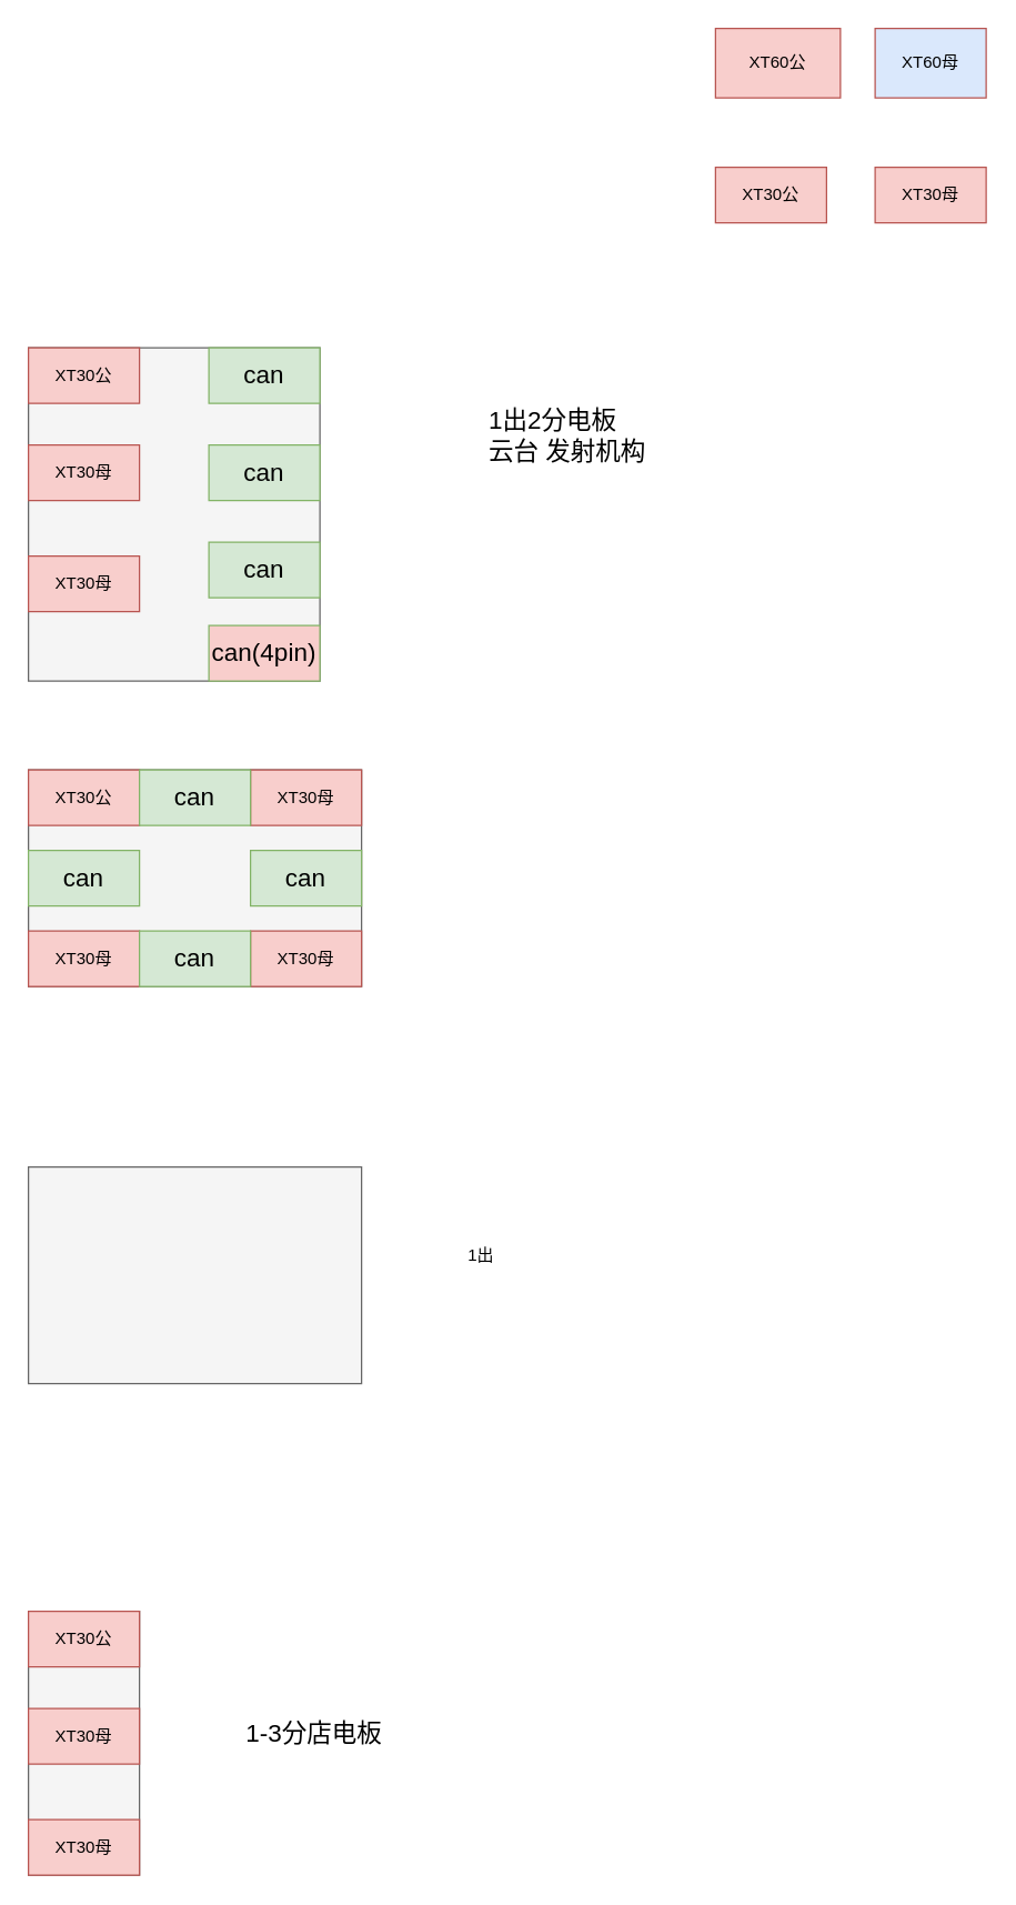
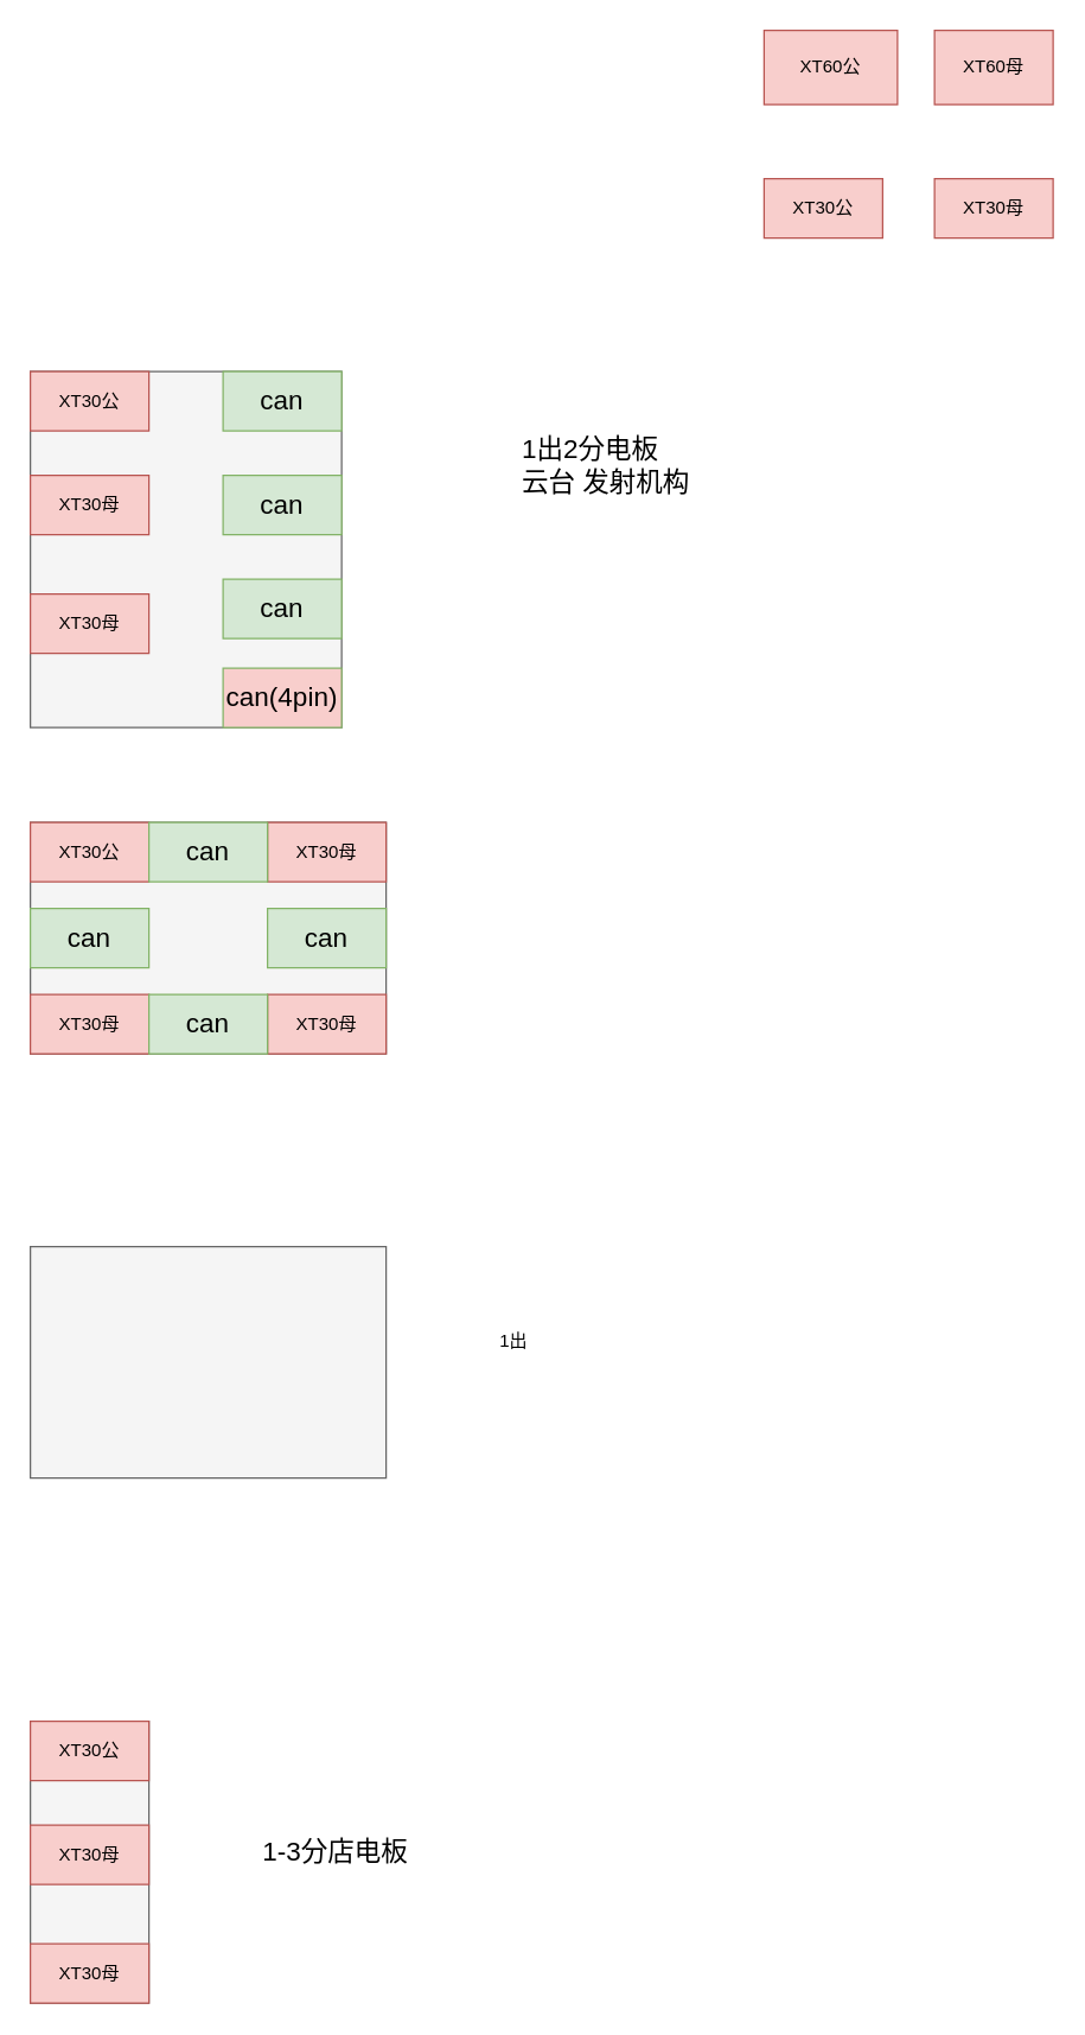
  <mxCell id="0" />
  <mxCell id="1" parent="0" />
  <mxCell id="2" value="" style="rounded=0;whiteSpace=wrap;html=1;fillColor=#f5f5f5;strokeColor=#666666;fontColor=#333333;" parent="1" vertex="1"><mxGeometry x="20" y="554" width="240" height="156" as="geometry" /></mxCell>
  <mxCell id="3" value="" style="rounded=0;whiteSpace=wrap;html=1;fillColor=#f5f5f5;strokeColor=#666666;fontColor=#333333;" parent="1" vertex="1"><mxGeometry x="20" y="250" width="210" height="240" as="geometry" /></mxCell>
- <mxCell id="4" value="XT60母" style="rounded=0;whiteSpace=wrap;html=1;fillColor=#dae8fc;strokeColor=#b85450;" parent="1" vertex="1"><mxGeometry x="630" y="20" width="80" height="50" as="geometry" /></mxCell>
+ <mxCell id="4" value="XT60母" style="rounded=0;whiteSpace=wrap;html=1;fillColor=#f8cecc;strokeColor=#b85450;" parent="1" vertex="1"><mxGeometry x="630" y="20" width="80" height="50" as="geometry" /></mxCell>
  <mxCell id="5" value="XT30公" style="rounded=0;whiteSpace=wrap;html=1;fillColor=#f8cecc;strokeColor=#b85450;" parent="1" vertex="1"><mxGeometry x="20" y="250" width="80" height="40" as="geometry" /></mxCell>
  <mxCell id="6" value="XT60公" style="rounded=0;whiteSpace=wrap;html=1;fillColor=#f8cecc;strokeColor=#b85450;" parent="1" vertex="1"><mxGeometry x="515" y="20" width="90" height="50" as="geometry" /></mxCell>
  <mxCell id="7" value="XT30母" style="rounded=0;whiteSpace=wrap;html=1;fillColor=#f8cecc;strokeColor=#b85450;" parent="1" vertex="1"><mxGeometry x="630" y="120" width="80" height="40" as="geometry" /></mxCell>
  <mxCell id="8" value="&lt;font style=&quot;font-size: 18px&quot;&gt;can&lt;/font&gt;" style="rounded=0;whiteSpace=wrap;html=1;fillColor=#d5e8d4;strokeColor=#82b366;" parent="1" vertex="1"><mxGeometry x="150" y="320" width="80" height="40" as="geometry" /></mxCell>
  <mxCell id="9" value="XT30公" style="rounded=0;whiteSpace=wrap;html=1;fillColor=#f8cecc;strokeColor=#b85450;" parent="1" vertex="1"><mxGeometry x="515" y="120" width="80" height="40" as="geometry" /></mxCell>
  <mxCell id="10" value="XT30母" style="rounded=0;whiteSpace=wrap;html=1;fillColor=#f8cecc;strokeColor=#b85450;" parent="1" vertex="1"><mxGeometry x="20" y="320" width="80" height="40" as="geometry" /></mxCell>
  <mxCell id="11" value="XT30母" style="rounded=0;whiteSpace=wrap;html=1;fillColor=#f8cecc;strokeColor=#b85450;" parent="1" vertex="1"><mxGeometry x="20" y="670" width="80" height="40" as="geometry" /></mxCell>
  <mxCell id="12" value="XT30母" style="rounded=0;whiteSpace=wrap;html=1;fillColor=#f8cecc;strokeColor=#b85450;" parent="1" vertex="1"><mxGeometry x="20" y="400" width="80" height="40" as="geometry" /></mxCell>
  <mxCell id="13" value="&lt;font style=&quot;font-size: 18px&quot;&gt;can&lt;/font&gt;" style="rounded=0;whiteSpace=wrap;html=1;fillColor=#d5e8d4;strokeColor=#82b366;" parent="1" vertex="1"><mxGeometry x="150" y="390" width="80" height="40" as="geometry" /></mxCell>
  <mxCell id="14" value="&lt;font style=&quot;font-size: 18px&quot;&gt;can&lt;/font&gt;" style="rounded=0;whiteSpace=wrap;html=1;fillColor=#d5e8d4;strokeColor=#82b366;" parent="1" vertex="1"><mxGeometry x="150" y="250" width="80" height="40" as="geometry" /></mxCell>
  <mxCell id="15" value="&lt;font style=&quot;font-size: 18px&quot;&gt;1出2分电板&lt;br&gt;云台 发射机构&lt;br&gt;&lt;/font&gt;" style="text;html=1;resizable=0;points=[];autosize=1;align=left;verticalAlign=top;spacingTop=-4;" parent="1" vertex="1"><mxGeometry x="350" y="290" width="130" height="30" as="geometry" /></mxCell>
  <mxCell id="16" value="XT30公" style="rounded=0;whiteSpace=wrap;html=1;fillColor=#f8cecc;strokeColor=#b85450;" parent="1" vertex="1"><mxGeometry x="20" y="554" width="80" height="40" as="geometry" /></mxCell>
  <mxCell id="17" value="" style="rounded=0;whiteSpace=wrap;html=1;fillColor=#f5f5f5;strokeColor=#666666;fontColor=#333333;" parent="1" vertex="1"><mxGeometry x="20" y="1160" width="80" height="190" as="geometry" /></mxCell>
  <mxCell id="18" value="XT30公" style="rounded=0;whiteSpace=wrap;html=1;fillColor=#f8cecc;strokeColor=#b85450;" parent="1" vertex="1"><mxGeometry x="20" y="1160" width="80" height="40" as="geometry" /></mxCell>
  <mxCell id="19" value="XT30母" style="rounded=0;whiteSpace=wrap;html=1;fillColor=#f8cecc;strokeColor=#b85450;" parent="1" vertex="1"><mxGeometry x="20" y="1230" width="80" height="40" as="geometry" /></mxCell>
  <mxCell id="20" value="XT30母" style="rounded=0;whiteSpace=wrap;html=1;fillColor=#f8cecc;strokeColor=#b85450;" parent="1" vertex="1"><mxGeometry x="20" y="1310" width="80" height="40" as="geometry" /></mxCell>
  <mxCell id="21" value="&lt;font style=&quot;font-size: 18px&quot;&gt;1-3分店电板&lt;/font&gt;" style="text;html=1;resizable=0;points=[];autosize=1;align=left;verticalAlign=top;spacingTop=-4;strokeWidth=18;" parent="1" vertex="1"><mxGeometry x="175" y="1235" width="110" height="20" as="geometry" /></mxCell>
  <mxCell id="22" value="XT30母" style="rounded=0;whiteSpace=wrap;html=1;fillColor=#f8cecc;strokeColor=#b85450;" parent="1" vertex="1"><mxGeometry x="180" y="670" width="80" height="40" as="geometry" /></mxCell>
  <mxCell id="23" value="XT30母" style="rounded=0;whiteSpace=wrap;html=1;fillColor=#f8cecc;strokeColor=#b85450;" parent="1" vertex="1"><mxGeometry x="180" y="554" width="80" height="40" as="geometry" /></mxCell>
  <mxCell id="24" value="&lt;font style=&quot;font-size: 18px&quot;&gt;can&lt;/font&gt;" style="rounded=0;whiteSpace=wrap;html=1;fillColor=#d5e8d4;strokeColor=#82b366;" parent="1" vertex="1"><mxGeometry x="100" y="554" width="80" height="40" as="geometry" /></mxCell>
  <mxCell id="25" value="&lt;font style=&quot;font-size: 18px&quot;&gt;can&lt;/font&gt;" style="rounded=0;whiteSpace=wrap;html=1;fillColor=#d5e8d4;strokeColor=#82b366;" parent="1" vertex="1"><mxGeometry x="20" y="612" width="80" height="40" as="geometry" /></mxCell>
  <mxCell id="26" value="&lt;font style=&quot;font-size: 18px&quot;&gt;can&lt;/font&gt;" style="rounded=0;whiteSpace=wrap;html=1;fillColor=#d5e8d4;strokeColor=#82b366;" parent="1" vertex="1"><mxGeometry x="180" y="612" width="80" height="40" as="geometry" /></mxCell>
  <mxCell id="27" value="&lt;font style=&quot;font-size: 18px&quot;&gt;can&lt;/font&gt;" style="rounded=0;whiteSpace=wrap;html=1;fillColor=#d5e8d4;strokeColor=#82b366;" parent="1" vertex="1"><mxGeometry x="100" y="670" width="80" height="40" as="geometry" /></mxCell>
  <mxCell id="28" value="" style="rounded=0;whiteSpace=wrap;html=1;fillColor=#f5f5f5;strokeColor=#666666;fontColor=#333333;" vertex="1" parent="1"><mxGeometry x="20" y="840" width="240" height="156" as="geometry" /></mxCell>
  <mxCell id="29" value="1出" style="text;html=1;resizable=0;points=[];autosize=1;align=left;verticalAlign=top;spacingTop=-4;" vertex="1" parent="1"><mxGeometry x="335" y="894" width="30" height="20" as="geometry" /></mxCell>
  <mxCell id="30" value="&lt;font style=&quot;font-size: 18px&quot;&gt;can(4pin)&lt;/font&gt;" style="rounded=0;whiteSpace=wrap;html=1;fillColor=#f8cecc;strokeColor=#82b366;" vertex="1" parent="1"><mxGeometry x="150" y="450" width="80" height="40" as="geometry" /></mxCell>
